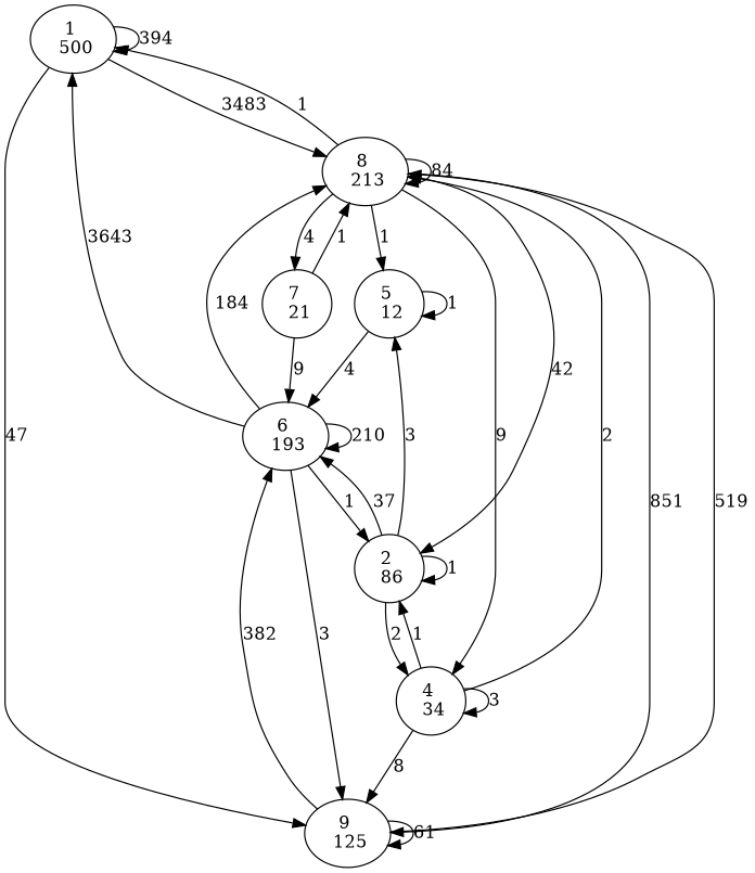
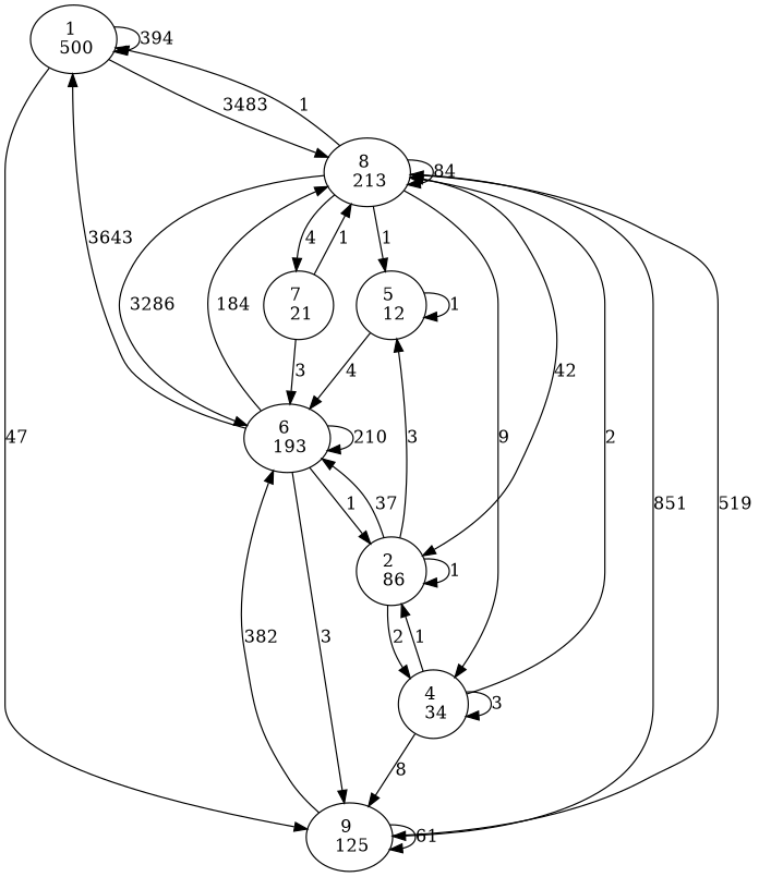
  digraph {
    rankdir=TB
    n1 [label="1 \n 500"]
    n2 [label="8 \n 213"]
    n3 [label="9 \n 125"]
    n4 [label="6 \n 193"]
    n5 [label="2 \n 86"]
    n6 [label="7 \n 21"]
    n7 [label="4 \n 34"]
    n8 [label="5 \n 12"]
    n1 -> n1 [label=394]
    n1 -> n2 [label=3483]
    n1 -> n3 [label=47]
    n2 -> n1 [label=1]
    n2 -> n2 [label=84]
    n2 -> n3 [label=851]
+   n2 -> n4 [label=3286]
    n2 -> n5 [label=42]
    n2 -> n6 [label=4]
    n2 -> n7 [label=9]
    n2 -> n8 [label=1]
    n3 -> n2 [label=519]
    n3 -> n3 [label=61]
    n3 -> n4 [label=382]
    n4 -> n1 [label=3643]
    n4 -> n2 [label=184]
    n4 -> n3 [label=3]
    n4 -> n4 [label=210]
    n4 -> n5 [label=1]
    n5 -> n4 [label=37]
    n5 -> n5 [label=1]
    n5 -> n7 [label=2]
    n5 -> n8 [label=3]
    n6 -> n2 [label=1]
-   n6 -> n4 [label=9]
+   n6 -> n4 [label=3]
    n7 -> n2 [label=2]
    n7 -> n3 [label=8]
    n7 -> n5 [label=1]
    n7 -> n7 [label=3]
    n8 -> n4 [label=4]
    n8 -> n8 [label=1]
  }
